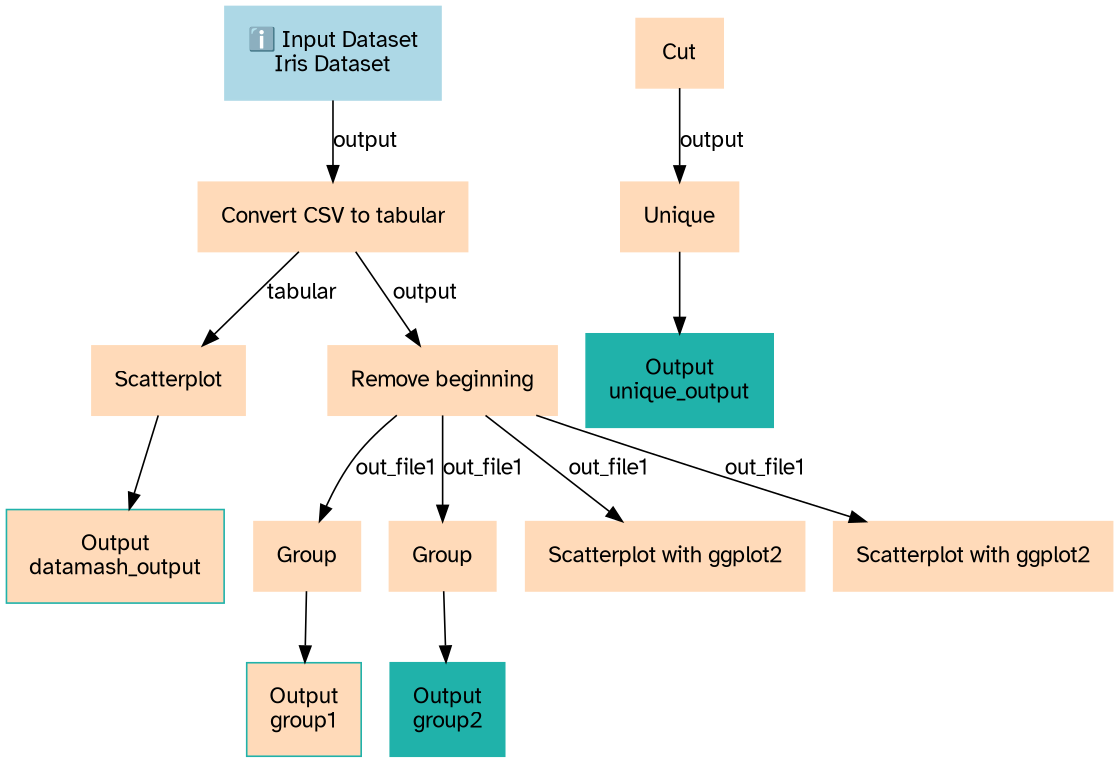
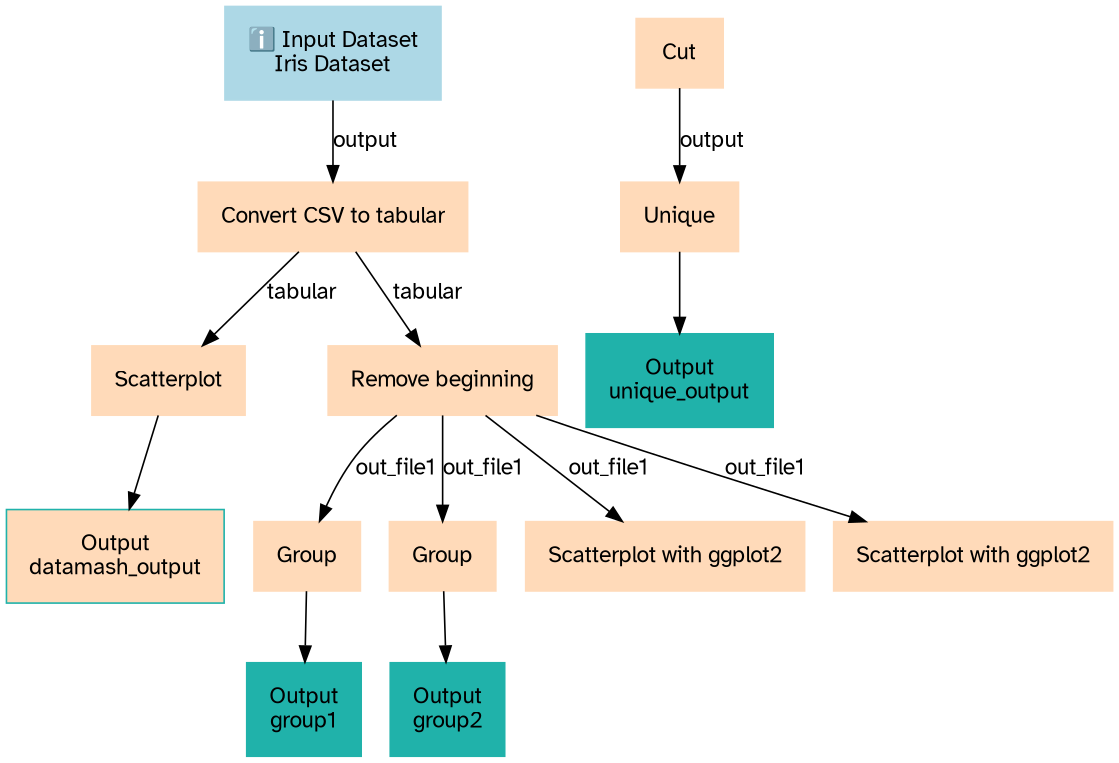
  digraph {
    node [color=peachpuff fontname="Atkinson Hyperlegible" margin="0.2,0.2" shape=box style=filled]
    edge [fontname="Atkinson Hyperlegible"]
    n1 [color=lightblue label="ℹ️ Input Dataset\nIris Dataset"]
    n2 [label="Convert CSV to tabular"]
    n3 [label=Scatterplot]
    n4 [label="Remove beginning"]
    n5 [color=lightseagreen fillcolor=peachpuff label="Output\ndatamash_output"]
    n6 [label=Group]
    n7 [label=Group]
    n8 [label="Scatterplot with ggplot2"]
    n9 [label="Scatterplot with ggplot2"]
    n10 [label=Cut]
    n11 [label=Unique]
-   n12 [color=lightseagreen label="Output\ngroup1" fillcolor=peachpuff]
+   n12 [color=lightseagreen label="Output\ngroup1"]
    n13 [color=lightseagreen label="Output\ngroup2"]
    n14 [color=lightseagreen label="Output\nunique_output"]
    n1 -> n2 [label=output]
    n2 -> n3 [label=tabular]
-   n2 -> n4 [label=output]
+   n2 -> n4 [label=tabular]
    n3 -> n5
    n4 -> n6 [label=out_file1]
    n4 -> n7 [label=out_file1]
    n4 -> n8 [label=out_file1]
    n4 -> n9 [label=out_file1]
    n6 -> n12
    n7 -> n13
    n10 -> n11 [label=output]
    n11 -> n14
  }
